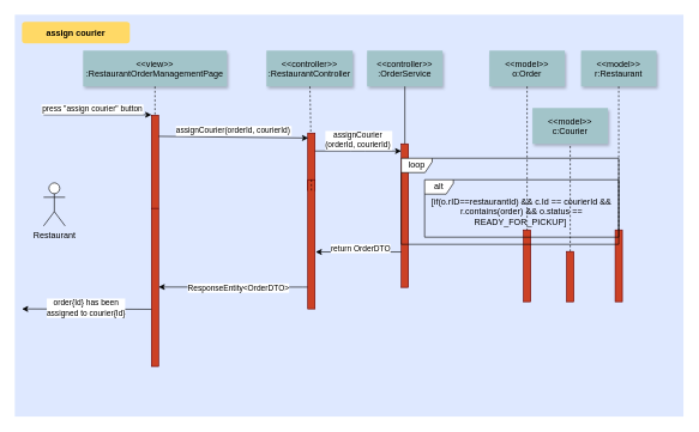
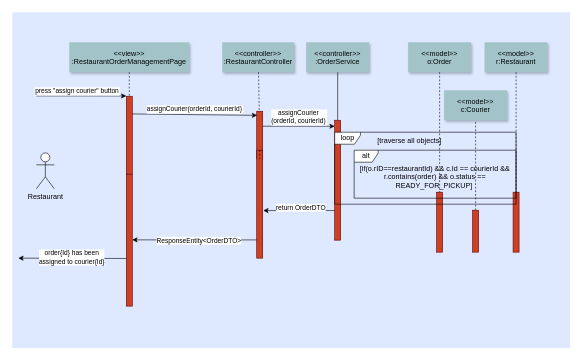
  <mxCell id="0" />
  <mxCell id="1" parent="0" />
  <mxCell id="2" value="" style="fillColor=#DEE8FF;strokeColor=none" vertex="1" parent="1"><mxGeometry x="20" y="20" width="930" height="560" as="geometry" /></mxCell>
  <mxCell id="3" value="" style="fillColor=#CC4125;strokeColor=#660000" vertex="1" parent="1"><mxGeometry x="210" y="160" width="10" height="130" as="geometry" /></mxCell>
  <mxCell id="4" value="press &quot;assign courier&quot; button" style="edgeStyle=none;verticalLabelPosition=top;verticalAlign=bottom;labelPosition=left;align=right;exitX=0.043;exitY=0.249;exitDx=0;exitDy=0;exitPerimeter=0;" edge="1" parent="1" source="2"><mxGeometry width="100" height="100" as="geometry"><mxPoint x="120" y="159.5" as="sourcePoint" /><mxPoint x="210" y="159.5" as="targetPoint" /><mxPoint x="65" y="1" as="offset" /></mxGeometry></mxCell>
  <mxCell id="5" value="&lt;&lt;view&gt;&gt;&#10;:RestaurantOrderManagementPage" style="shadow=1;fillColor=#A2C4C9;strokeColor=none" vertex="1" parent="1"><mxGeometry x="115" y="70" width="200" height="50" as="geometry" /></mxCell>
  <mxCell id="6" value="" style="fillColor=#CC4125;strokeColor=#660000" vertex="1" parent="1"><mxGeometry x="427.5" y="185" width="10" height="80" as="geometry" /></mxCell>
  <mxCell id="7" value="&lt;&lt;controller&gt;&gt;&#10;:RestaurantController" style="shadow=1;fillColor=#A2C4C9;strokeColor=none" vertex="1" parent="1"><mxGeometry x="370" y="70" width="120" height="50" as="geometry" /></mxCell>
  <mxCell id="8" value="" style="edgeStyle=none;endArrow=none;dashed=1" edge="1" parent="1" source="7" target="6"><mxGeometry x="272.335" y="165" width="100" height="100" as="geometry"><mxPoint x="357.259" y="120" as="sourcePoint" /><mxPoint x="357.576" y="175" as="targetPoint" /></mxGeometry></mxCell>
  <mxCell id="9" value="assignCourier(orderId, courierId)" style="edgeStyle=none;verticalLabelPosition=top;verticalAlign=bottom;entryX=0.059;entryY=0.086;entryDx=0;entryDy=0;entryPerimeter=0;" edge="1" parent="1" target="6"><mxGeometry width="100" height="100" as="geometry"><mxPoint x="220" y="189.5" as="sourcePoint" /><mxPoint x="420" y="193" as="targetPoint" /><mxPoint as="offset" /></mxGeometry></mxCell>
  <mxCell id="10" value="&lt;&lt;controller&gt;&gt;&#10;:OrderService" style="shadow=1;fillColor=#A2C4C9;strokeColor=none" vertex="1" parent="1"><mxGeometry x="510.004" y="70" width="105" height="50" as="geometry" /></mxCell>
  <mxCell id="11" value="" style="edgeStyle=none;endArrow=none" edge="1" parent="1" source="10" target="12"><mxGeometry x="437.043" y="270" width="100" height="100" as="geometry"><mxPoint x="524.543" y="230" as="sourcePoint" /><mxPoint x="524.543" y="250" as="targetPoint" /></mxGeometry></mxCell>
  <mxCell id="12" value="" style="fillColor=#CC4125;strokeColor=#660000" vertex="1" parent="1"><mxGeometry x="557.5" y="200" width="10" height="200" as="geometry" /></mxCell>
  <mxCell id="13" value="assignCourier&#10;(orderId, courierId)" style="edgeStyle=elbowEdgeStyle;elbow=vertical;verticalLabelPosition=top;verticalAlign=bottom" edge="1" parent="1"><mxGeometry width="100" height="100" as="geometry"><mxPoint x="437.5" y="210" as="sourcePoint" /><mxPoint x="557.504" y="210" as="targetPoint" /><mxPoint as="offset" /></mxGeometry></mxCell>
  <mxCell id="14" value="" style="fillColor=#CC4125;strokeColor=#660000" vertex="1" parent="1"><mxGeometry x="727.5" y="320" width="10" height="100" as="geometry" /></mxCell>
  <mxCell id="15" value="&lt;&lt;model&gt;&gt;&#10;o:Order" style="shadow=1;fillColor=#A2C4C9;strokeColor=none" vertex="1" parent="1"><mxGeometry x="680" y="70" width="105" height="50" as="geometry" /></mxCell>
  <mxCell id="16" value="" style="edgeStyle=none;endArrow=none;dashed=1" edge="1" parent="1" source="15" target="14"><mxGeometry x="614.488" y="175.0" width="100" height="100" as="geometry"><mxPoint x="684.653" y="120" as="sourcePoint" /><mxPoint x="684.653" y="270" as="targetPoint" /></mxGeometry></mxCell>
  <mxCell id="17" value="&lt;&lt;model&gt;&gt;&#10;r:Restaurant" style="shadow=1;fillColor=#A2C4C9;strokeColor=none" vertex="1" parent="1"><mxGeometry x="807.5" y="70" width="105" height="50" as="geometry" /></mxCell>
  <mxCell id="18" value="" style="edgeStyle=none;endArrow=none;dashed=1" edge="1" parent="1" source="17" target="19"><mxGeometry x="727.335" y="165" width="100" height="100" as="geometry"><mxPoint x="812.259" y="120" as="sourcePoint" /><mxPoint x="812.576" y="175" as="targetPoint" /></mxGeometry></mxCell>
  <mxCell id="19" value="" style="fillColor=#CC4125;strokeColor=#660000" vertex="1" parent="1"><mxGeometry x="855" y="320" width="10" height="100" as="geometry" /></mxCell>
  <mxCell id="20" value="" style="edgeStyle=elbowEdgeStyle;elbow=horizontal;endArrow=none;dashed=1" edge="1" parent="1" source="5" target="3"><mxGeometry x="230.0" y="310" width="100" height="100" as="geometry"><mxPoint x="240" y="420" as="sourcePoint" /><mxPoint x="340" y="320" as="targetPoint" /></mxGeometry></mxCell>
  <mxCell id="21" value="" style="fillColor=#CC4125;strokeColor=#660000" vertex="1" parent="1"><mxGeometry x="210" y="290" width="10" height="220" as="geometry" /></mxCell>
  <mxCell id="22" value="" style="edgeStyle=elbowEdgeStyle;elbow=horizontal;dashed=0;verticalLabelPosition=top;verticalAlign=bottom;align=right;entryX=1.17;entryY=0.437;entryDx=0;entryDy=0;entryPerimeter=0;exitX=0.25;exitY=0.831;exitDx=0;exitDy=0;exitPerimeter=0;" edge="1" parent="1" source="25"><mxGeometry width="100" height="100" as="geometry"><mxPoint x="338.3" y="399.94" as="sourcePoint" /><mxPoint x="220" y="399.504" as="targetPoint" /><Array as="points"><mxPoint x="410" y="400" /></Array><mxPoint x="32" y="1" as="offset" /></mxGeometry></mxCell>
  <mxCell id="23" value="ResponseEntity&amp;lt;OrderDTO&amp;gt;" style="edgeLabel;html=1;align=center;verticalAlign=middle;resizable=0;points=[];" connectable="0" vertex="1" parent="22"><mxGeometry relative="1" as="geometry"><mxPoint x="5" y="1" as="offset" /></mxGeometry></mxCell>
  <mxCell id="24" value="" style="edgeStyle=none;dashed=1;endArrow=none" edge="1" parent="1" source="3" target="21"><mxGeometry x="50" y="300" width="100" height="100" as="geometry"><mxPoint x="60" y="410" as="sourcePoint" /><mxPoint x="160" y="310" as="targetPoint" /></mxGeometry></mxCell>
  <mxCell id="25" value="" style="fillColor=#CC4125;strokeColor=#660000" vertex="1" parent="1"><mxGeometry x="427.5" y="250" width="10" height="180" as="geometry" /></mxCell>
  <mxCell id="26" value="" style="edgeStyle=none;endArrow=none;dashed=1" edge="1" parent="1" source="6" target="25"><mxGeometry x="376.571" y="339.697" width="100" height="100" as="geometry"><mxPoint x="461.736" y="294.697" as="sourcePoint" /><mxPoint x="461.736" y="474.091" as="targetPoint" /></mxGeometry></mxCell>
- <mxCell id="27" value="assign courier" style="rounded=1;fontStyle=1;fillColor=#FFD966;strokeColor=none" vertex="1" parent="1"><mxGeometry x="30" y="30" width="150" height="30" as="geometry" /></mxCell>
  <mxCell id="28" value="Restaurant" style="shape=umlActor;verticalLabelPosition=bottom;verticalAlign=top;html=1;outlineConnect=0;" vertex="1" parent="1"><mxGeometry x="60" y="254.39" width="30" height="60" as="geometry" /></mxCell>
  <mxCell id="29" value="loop" style="shape=umlFrame;whiteSpace=wrap;html=1;pointerEvents=0;width=43;height=20;" vertex="1" parent="1"><mxGeometry x="557.5" y="220" width="302.5" height="120" as="geometry" /></mxCell>
  <mxCell id="30" value="alt" style="shape=umlFrame;whiteSpace=wrap;html=1;pointerEvents=0;width=40;height=20;" vertex="1" parent="1"><mxGeometry x="590" y="250" width="270" height="80" as="geometry" /></mxCell>
+ <mxCell id="31" value="[traverse all objects]" style="text;html=1;align=center;verticalAlign=middle;whiteSpace=wrap;rounded=0;" vertex="1" parent="1"><mxGeometry x="615" y="220" width="135" height="30" as="geometry" /></mxCell>
  <mxCell id="32" value="[if(o.rID==restaurantId) &amp;amp;&amp;amp; c.Id == courierId &amp;amp;&amp;amp; r.contains(order) &amp;amp;&amp;amp; o.status == READY_FOR_PICKUP]&amp;nbsp;" style="text;html=1;align=center;verticalAlign=middle;whiteSpace=wrap;rounded=0;" vertex="1" parent="1"><mxGeometry x="590" y="260" width="270" height="70" as="geometry" /></mxCell>
  <mxCell id="33" value="" style="edgeStyle=elbowEdgeStyle;elbow=vertical;dashed=0;verticalLabelPosition=top;verticalAlign=bottom;align=right;exitX=0.21;exitY=0.472;exitDx=0;exitDy=0;exitPerimeter=0;" edge="1" parent="1"><mxGeometry width="100" height="100" as="geometry"><mxPoint x="210" y="430.54" as="sourcePoint" /><mxPoint x="30" y="430" as="targetPoint" /><Array as="points" /><mxPoint x="32" y="1" as="offset" /></mxGeometry></mxCell>
  <mxCell id="34" value="order{Id} has been&lt;div&gt;assigned to courier{Id}&lt;/div&gt;" style="edgeLabel;html=1;align=center;verticalAlign=middle;resizable=0;points=[];" connectable="0" vertex="1" parent="33"><mxGeometry relative="1" as="geometry"><mxPoint x="-2" y="-2" as="offset" /></mxGeometry></mxCell>
  <mxCell id="35" style="edgeStyle=orthogonalEdgeStyle;rounded=0;orthogonalLoop=1;jettySize=auto;html=1;entryX=1.096;entryY=0.559;entryDx=0;entryDy=0;entryPerimeter=0;" edge="1" parent="1" source="12" target="25"><mxGeometry relative="1" as="geometry"><mxPoint x="460" y="340" as="targetPoint" /><Array as="points"><mxPoint x="439" y="350" /></Array></mxGeometry></mxCell>
  <mxCell id="36" value="return OrderDTO" style="edgeLabel;html=1;align=center;verticalAlign=middle;resizable=0;points=[];" connectable="0" vertex="1" parent="35"><mxGeometry x="-0.064" y="-2" relative="1" as="geometry"><mxPoint x="-1" y="-3" as="offset" /></mxGeometry></mxCell>
  <mxCell id="37" value="&lt;&lt;model&gt;&gt;&#10;c:Courier" style="shadow=1;fillColor=#A2C4C9;strokeColor=none" vertex="1" parent="1"><mxGeometry x="740" y="150" width="105" height="50" as="geometry" /></mxCell>
  <mxCell id="38" style="edgeStyle=orthogonalEdgeStyle;rounded=0;orthogonalLoop=1;jettySize=auto;html=1;entryX=0.5;entryY=1;entryDx=0;entryDy=0;dashed=1;endArrow=none;startFill=0;" edge="1" parent="1" source="39" target="37"><mxGeometry relative="1" as="geometry" /></mxCell>
  <mxCell id="39" value="" style="fillColor=#CC4125;strokeColor=#660000" vertex="1" parent="1"><mxGeometry x="787.5" y="350" width="10" height="70" as="geometry" /></mxCell>
